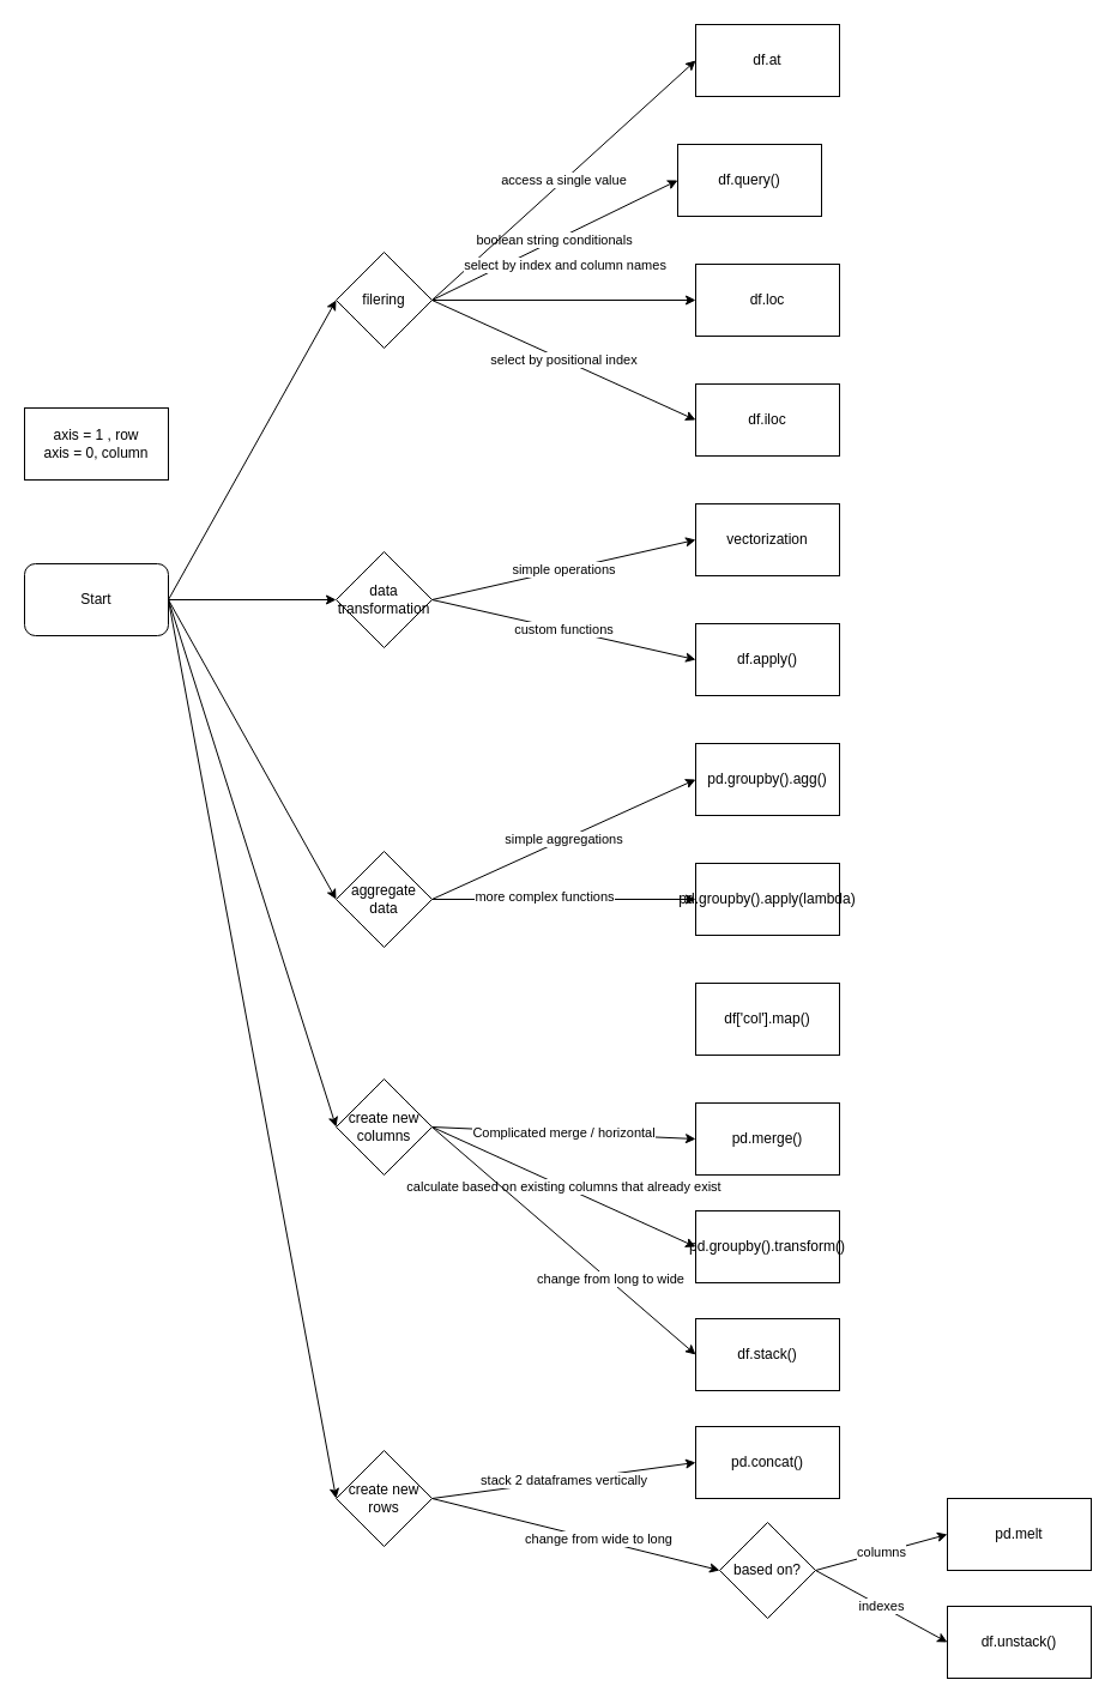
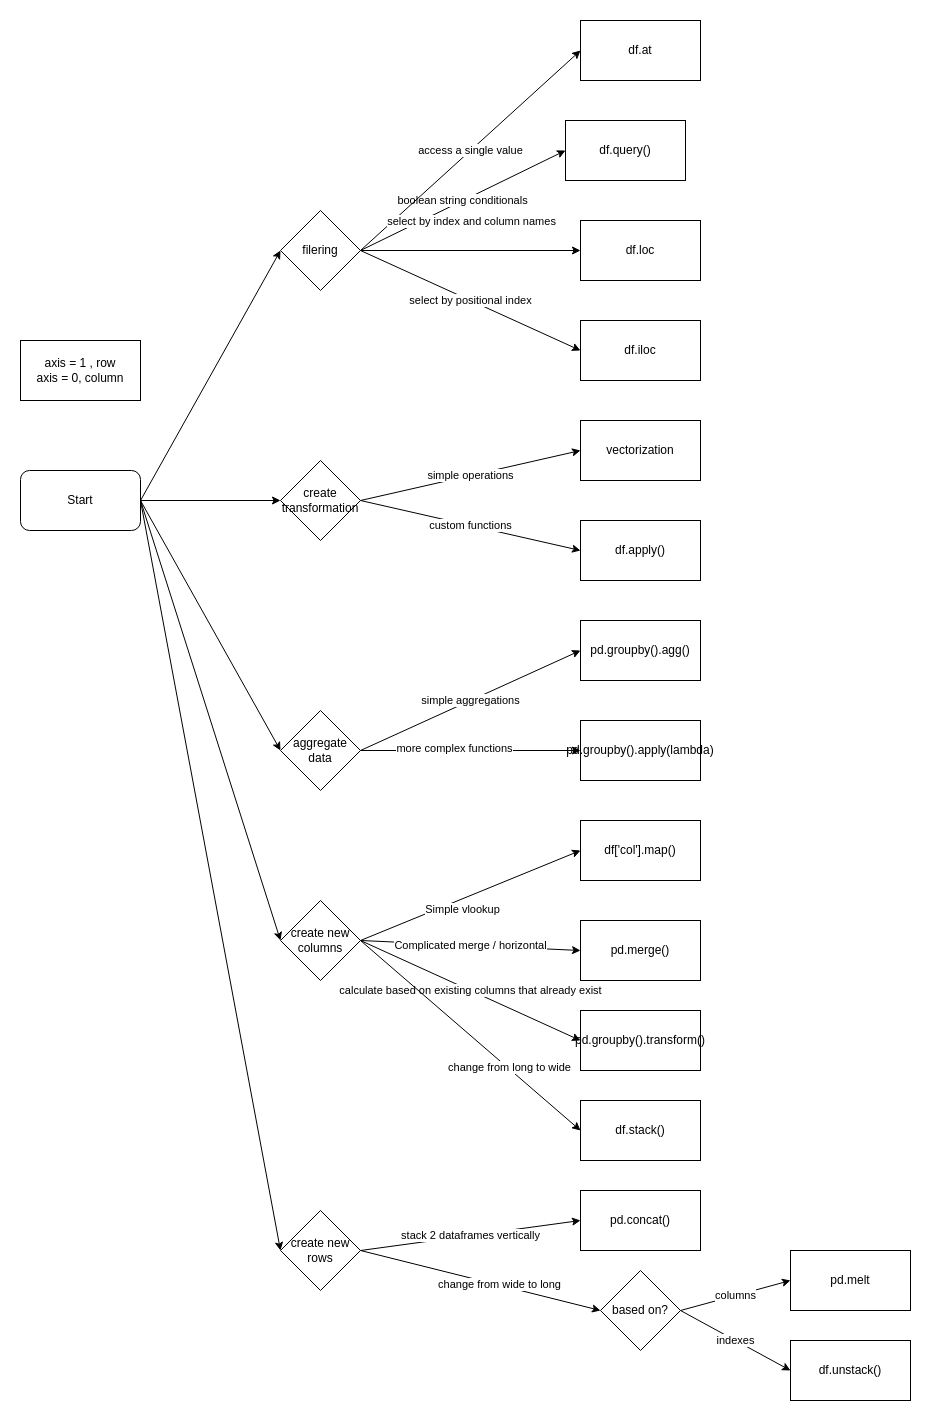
  <mxCell id="0" />
  <mxCell id="1" parent="0" />
  <mxCell id="2" value="pd.melt" style="rounded=0;whiteSpace=wrap;html=1;" parent="1" vertex="1"><mxGeometry x="790" y="1250" width="120" height="60" as="geometry" /></mxCell>
  <mxCell id="3" value="pd.groupby().agg()" style="rounded=0;whiteSpace=wrap;html=1;" parent="1" vertex="1"><mxGeometry x="580" y="620" width="120" height="60" as="geometry" /></mxCell>
  <mxCell id="4" value="pd.groupby().apply(lambda)" style="rounded=0;whiteSpace=wrap;html=1;" parent="1" vertex="1"><mxGeometry x="580" y="720" width="120" height="60" as="geometry" /></mxCell>
  <mxCell id="5" value="calculate based on existing columns that already exist" style="edgeStyle=none;html=1;exitX=0;exitY=0.5;exitDx=0;exitDy=0;entryX=0;entryY=0.5;entryDx=0;entryDy=0;" parent="1" source="15" target="9" edge="1"><mxGeometry relative="1" as="geometry"><mxPoint x="360" y="840" as="sourcePoint" /></mxGeometry></mxCell>
+ <mxCell id="6" style="edgeStyle=none;html=1;exitX=0;exitY=0.5;exitDx=0;exitDy=0;entryX=0;entryY=0.5;entryDx=0;entryDy=0;" parent="1" source="15" target="10" edge="1"><mxGeometry relative="1" as="geometry"><mxPoint x="360" y="840" as="sourcePoint" /><mxPoint x="490" y="839.5" as="targetPoint" /></mxGeometry></mxCell>
+ <mxCell id="7" value="Simple vlookup" style="edgeLabel;html=1;align=center;verticalAlign=middle;resizable=0;points=[];" parent="6" vertex="1" connectable="0"><mxGeometry x="-0.319" y="-5" relative="1" as="geometry"><mxPoint x="25" y="-5" as="offset" /></mxGeometry></mxCell>
  <mxCell id="8" value="Complicated merge / horizontal" style="edgeStyle=none;html=1;exitX=0;exitY=0.5;exitDx=0;exitDy=0;entryX=0;entryY=0.5;entryDx=0;entryDy=0;" parent="1" source="15" target="11" edge="1"><mxGeometry relative="1" as="geometry"><mxPoint x="360" y="840" as="sourcePoint" /></mxGeometry></mxCell>
  <mxCell id="9" value="pd.groupby().transform()" style="rounded=0;whiteSpace=wrap;html=1;" parent="1" vertex="1"><mxGeometry x="580" y="1010" width="120" height="60" as="geometry" /></mxCell>
  <mxCell id="10" value="df['col'].map()" style="rounded=0;whiteSpace=wrap;html=1;" parent="1" vertex="1"><mxGeometry x="580" y="820" width="120" height="60" as="geometry" /></mxCell>
  <mxCell id="11" value="pd.merge()" style="rounded=0;whiteSpace=wrap;html=1;" parent="1" vertex="1"><mxGeometry x="580" y="920" width="120" height="60" as="geometry" /></mxCell>
  <mxCell id="12" value="stack 2 dataframes vertically" style="edgeStyle=none;html=1;exitX=0.5;exitY=0;exitDx=0;exitDy=0;entryX=0;entryY=0.5;entryDx=0;entryDy=0;" parent="1" source="29" target="16" edge="1"><mxGeometry relative="1" as="geometry" /></mxCell>
  <mxCell id="13" style="edgeStyle=none;html=1;exitX=0;exitY=0.5;exitDx=0;exitDy=0;entryX=0;entryY=0.5;entryDx=0;entryDy=0;" parent="1" source="15" target="30" edge="1"><mxGeometry relative="1" as="geometry" /></mxCell>
  <mxCell id="14" value="change from long to wide" style="edgeLabel;html=1;align=center;verticalAlign=middle;resizable=0;points=[];" parent="13" vertex="1" connectable="0"><mxGeometry x="0.332" y="2" relative="1" as="geometry"><mxPoint y="1" as="offset" /></mxGeometry></mxCell>
  <mxCell id="15" value="create new columns" style="rhombus;whiteSpace=wrap;html=1;direction=west;" parent="1" vertex="1"><mxGeometry x="280" y="900" width="80" height="80" as="geometry" /></mxCell>
  <mxCell id="16" value="pd.concat()" style="rounded=0;whiteSpace=wrap;html=1;" parent="1" vertex="1"><mxGeometry x="580" y="1190" width="120" height="60" as="geometry" /></mxCell>
  <mxCell id="17" value="simple aggregations" style="edgeStyle=none;html=1;exitX=0;exitY=0.5;exitDx=0;exitDy=0;entryX=0;entryY=0.5;entryDx=0;entryDy=0;" parent="1" source="20" target="3" edge="1"><mxGeometry relative="1" as="geometry" /></mxCell>
  <mxCell id="18" style="edgeStyle=none;html=1;exitX=0;exitY=0.5;exitDx=0;exitDy=0;entryX=0;entryY=0.5;entryDx=0;entryDy=0;" parent="1" source="20" target="4" edge="1"><mxGeometry relative="1" as="geometry" /></mxCell>
  <mxCell id="19" value="more complex functions" style="edgeLabel;html=1;align=center;verticalAlign=middle;resizable=0;points=[];" parent="18" vertex="1" connectable="0"><mxGeometry x="-0.152" y="3" relative="1" as="geometry"><mxPoint as="offset" /></mxGeometry></mxCell>
  <mxCell id="20" value="aggregate data" style="rhombus;whiteSpace=wrap;html=1;direction=west;" parent="1" vertex="1"><mxGeometry x="280" y="710" width="80" height="80" as="geometry" /></mxCell>
  <mxCell id="21" style="edgeStyle=none;html=1;exitX=1;exitY=0.5;exitDx=0;exitDy=0;entryX=1;entryY=0.5;entryDx=0;entryDy=0;" parent="1" source="28" target="20" edge="1"><mxGeometry relative="1" as="geometry" /></mxCell>
  <mxCell id="22" style="edgeStyle=none;html=1;exitX=1;exitY=0.5;exitDx=0;exitDy=0;entryX=1;entryY=0.5;entryDx=0;entryDy=0;" parent="1" source="28" target="15" edge="1"><mxGeometry relative="1" as="geometry" /></mxCell>
  <mxCell id="23" style="edgeStyle=none;html=1;exitX=0.5;exitY=0;exitDx=0;exitDy=0;entryX=0;entryY=0.5;entryDx=0;entryDy=0;" parent="1" source="29" target="33" edge="1"><mxGeometry relative="1" as="geometry" /></mxCell>
  <mxCell id="24" value="change from wide to long" style="edgeLabel;html=1;align=center;verticalAlign=middle;resizable=0;points=[];" parent="23" vertex="1" connectable="0"><mxGeometry x="0.158" y="1" relative="1" as="geometry"><mxPoint as="offset" /></mxGeometry></mxCell>
  <mxCell id="25" style="edgeStyle=none;html=1;exitX=1;exitY=0.5;exitDx=0;exitDy=0;entryX=0.5;entryY=1;entryDx=0;entryDy=0;" parent="1" source="28" target="29" edge="1"><mxGeometry relative="1" as="geometry" /></mxCell>
  <mxCell id="26" style="edgeStyle=none;html=1;exitX=1;exitY=0.5;exitDx=0;exitDy=0;entryX=1;entryY=0.5;entryDx=0;entryDy=0;" parent="1" source="28" target="37" edge="1"><mxGeometry relative="1" as="geometry" /></mxCell>
  <mxCell id="27" style="edgeStyle=none;html=1;exitX=1;exitY=0.5;exitDx=0;exitDy=0;entryX=1;entryY=0.5;entryDx=0;entryDy=0;" parent="1" source="28" target="45" edge="1"><mxGeometry relative="1" as="geometry" /></mxCell>
  <mxCell id="28" value="Start" style="rounded=1;whiteSpace=wrap;html=1;" parent="1" vertex="1"><mxGeometry x="20" y="470" width="120" height="60" as="geometry" /></mxCell>
  <mxCell id="29" value="create new rows" style="rhombus;whiteSpace=wrap;html=1;direction=south;" parent="1" vertex="1"><mxGeometry x="280" y="1210" width="80" height="80" as="geometry" /></mxCell>
  <mxCell id="30" value="df.stack()" style="rounded=0;whiteSpace=wrap;html=1;" parent="1" vertex="1"><mxGeometry x="580" y="1100" width="120" height="60" as="geometry" /></mxCell>
  <mxCell id="31" value="columns" style="edgeStyle=none;html=1;exitX=1;exitY=0.5;exitDx=0;exitDy=0;entryX=0;entryY=0.5;entryDx=0;entryDy=0;" parent="1" source="33" target="2" edge="1"><mxGeometry relative="1" as="geometry" /></mxCell>
  <mxCell id="32" value="indexes" style="edgeStyle=none;html=1;exitX=1;exitY=0.5;exitDx=0;exitDy=0;entryX=0;entryY=0.5;entryDx=0;entryDy=0;" parent="1" source="33" target="34" edge="1"><mxGeometry relative="1" as="geometry" /></mxCell>
  <mxCell id="33" value="based on?" style="rhombus;whiteSpace=wrap;html=1;" parent="1" vertex="1"><mxGeometry x="600" y="1270" width="80" height="80" as="geometry" /></mxCell>
  <mxCell id="34" value="df.unstack()" style="rounded=0;whiteSpace=wrap;html=1;" parent="1" vertex="1"><mxGeometry x="790" y="1340" width="120" height="60" as="geometry" /></mxCell>
  <mxCell id="35" value="custom functions" style="edgeStyle=none;html=1;exitX=0;exitY=0.5;exitDx=0;exitDy=0;entryX=0;entryY=0.5;entryDx=0;entryDy=0;" parent="1" source="37" target="38" edge="1"><mxGeometry relative="1" as="geometry" /></mxCell>
  <mxCell id="36" value="simple operations" style="edgeStyle=none;html=1;exitX=0;exitY=0.5;exitDx=0;exitDy=0;entryX=0;entryY=0.5;entryDx=0;entryDy=0;" parent="1" source="37" target="39" edge="1"><mxGeometry relative="1" as="geometry" /></mxCell>
- <mxCell id="37" value="data transformation" style="rhombus;whiteSpace=wrap;html=1;direction=west;" parent="1" vertex="1"><mxGeometry x="280" y="460" width="80" height="80" as="geometry" /></mxCell>
+ <mxCell id="37" value="create transformation" style="rhombus;whiteSpace=wrap;html=1;direction=west;" parent="1" vertex="1"><mxGeometry x="280" y="460" width="80" height="80" as="geometry" /></mxCell>
  <mxCell id="38" value="df.apply()" style="rounded=0;whiteSpace=wrap;html=1;" parent="1" vertex="1"><mxGeometry x="580" y="520" width="120" height="60" as="geometry" /></mxCell>
  <mxCell id="39" value="vectorization" style="rounded=0;whiteSpace=wrap;html=1;" parent="1" vertex="1"><mxGeometry x="580" y="420" width="120" height="60" as="geometry" /></mxCell>
  <mxCell id="40" value="axis = 1 , row&lt;br&gt;axis = 0, column" style="rounded=0;whiteSpace=wrap;html=1;" parent="1" vertex="1"><mxGeometry x="20" y="340" width="120" height="60" as="geometry" /></mxCell>
  <mxCell id="41" value="select by positional index" style="edgeStyle=none;html=1;exitX=0;exitY=0.5;exitDx=0;exitDy=0;entryX=0;entryY=0.5;entryDx=0;entryDy=0;" parent="1" source="45" target="46" edge="1"><mxGeometry relative="1" as="geometry" /></mxCell>
  <mxCell id="42" value="boolean string conditionals" style="edgeStyle=none;html=1;exitX=0;exitY=0.5;exitDx=0;exitDy=0;entryX=0;entryY=0.5;entryDx=0;entryDy=0;" parent="1" source="45" target="47" edge="1"><mxGeometry relative="1" as="geometry" /></mxCell>
  <mxCell id="43" style="edgeStyle=none;html=1;exitX=0;exitY=0.5;exitDx=0;exitDy=0;entryX=0;entryY=0.5;entryDx=0;entryDy=0;" parent="1" source="45" target="48" edge="1"><mxGeometry relative="1" as="geometry" /></mxCell>
  <mxCell id="44" value="access a single value" style="edgeStyle=none;html=1;exitX=0;exitY=0.5;exitDx=0;exitDy=0;entryX=0;entryY=0.5;entryDx=0;entryDy=0;" parent="1" source="45" target="50" edge="1"><mxGeometry relative="1" as="geometry" /></mxCell>
  <mxCell id="45" value="filering" style="rhombus;whiteSpace=wrap;html=1;direction=west;" parent="1" vertex="1"><mxGeometry x="280" y="210" width="80" height="80" as="geometry" /></mxCell>
  <mxCell id="46" value="df.iloc" style="rounded=0;whiteSpace=wrap;html=1;" parent="1" vertex="1"><mxGeometry x="580" y="320" width="120" height="60" as="geometry" /></mxCell>
  <mxCell id="47" value="df.query()" style="rounded=0;whiteSpace=wrap;html=1;" parent="1" vertex="1"><mxGeometry x="565" y="120" width="120" height="60" as="geometry" /></mxCell>
  <mxCell id="48" value="df.loc" style="rounded=0;whiteSpace=wrap;html=1;" parent="1" vertex="1"><mxGeometry x="580" y="220" width="120" height="60" as="geometry" /></mxCell>
  <mxCell id="49" value="select by index and column names" style="edgeLabel;html=1;align=center;verticalAlign=middle;resizable=0;points=[];" parent="1" vertex="1" connectable="0"><mxGeometry x="470.005" y="220.004" as="geometry" /></mxCell>
  <mxCell id="50" value="df.at" style="rounded=0;whiteSpace=wrap;html=1;" parent="1" vertex="1"><mxGeometry x="580" y="20" width="120" height="60" as="geometry" /></mxCell>
